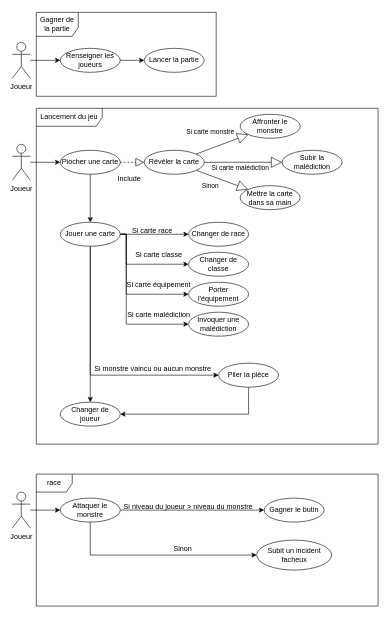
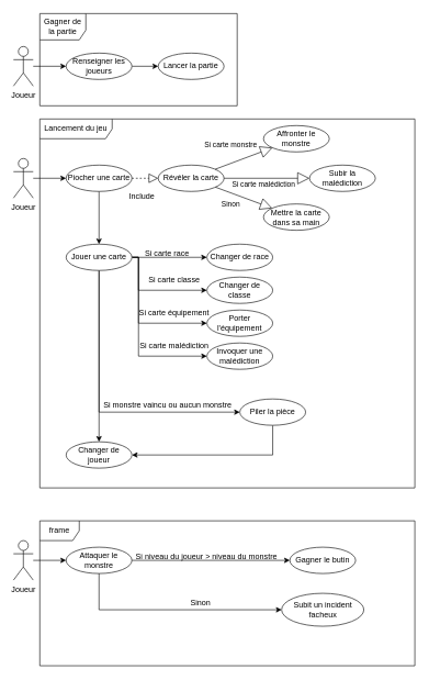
  <mxCell id="0" />
  <mxCell id="1" parent="0" />
  <mxCell id="2" value="" style="edgeStyle=orthogonalEdgeStyle;rounded=0;orthogonalLoop=1;jettySize=auto;html=1;" edge="1" parent="1" source="3" target="5"><mxGeometry relative="1" as="geometry" /></mxCell>
  <mxCell id="3" value="Joueur" style="shape=umlActor;verticalLabelPosition=bottom;verticalAlign=top;html=1;" vertex="1" parent="1"><mxGeometry x="20" y="70" width="30" height="60" as="geometry" /></mxCell>
  <mxCell id="4" value="" style="edgeStyle=orthogonalEdgeStyle;rounded=0;orthogonalLoop=1;jettySize=auto;html=1;" edge="1" parent="1" source="5" target="6"><mxGeometry relative="1" as="geometry" /></mxCell>
  <mxCell id="5" value="Renseigner les joueurs" style="ellipse;whiteSpace=wrap;html=1;" vertex="1" parent="1"><mxGeometry x="100" y="80" width="100" height="40" as="geometry" /></mxCell>
  <mxCell id="6" value="Lancer la partie" style="ellipse;whiteSpace=wrap;html=1;" vertex="1" parent="1"><mxGeometry x="240" y="80" width="100" height="40" as="geometry" /></mxCell>
  <mxCell id="7" value="Gagner de la partie" style="shape=umlFrame;whiteSpace=wrap;html=1;pointerEvents=0;width=70;height=40;" vertex="1" parent="1"><mxGeometry x="60" width="300" height="140" as="geometry" y="20" /></mxCell>
  <mxCell id="8" value="" style="edgeStyle=orthogonalEdgeStyle;rounded=0;orthogonalLoop=1;jettySize=auto;html=1;" edge="1" parent="1" source="9" target="11"><mxGeometry relative="1" as="geometry" /></mxCell>
  <mxCell id="9" value="Joueur" style="shape=umlActor;verticalLabelPosition=bottom;verticalAlign=top;html=1;" vertex="1" parent="1"><mxGeometry x="20" y="240" width="30" height="60" as="geometry" /></mxCell>
  <mxCell id="10" value="" style="edgeStyle=orthogonalEdgeStyle;rounded=0;orthogonalLoop=1;jettySize=auto;html=1;" edge="1" parent="1" source="11" target="27"><mxGeometry relative="1" as="geometry" /></mxCell>
  <mxCell id="11" value="Piocher une carte" style="ellipse;whiteSpace=wrap;html=1;" vertex="1" parent="1"><mxGeometry x="100" y="250" width="100" height="40" as="geometry" /></mxCell>
  <mxCell id="12" value="Révéler la carte" style="ellipse;whiteSpace=wrap;html=1;" vertex="1" parent="1"><mxGeometry x="240" y="250" width="100" height="40" as="geometry" /></mxCell>
  <mxCell id="13" value="Mettre la carte dans sa main" style="ellipse;whiteSpace=wrap;html=1;" vertex="1" parent="1"><mxGeometry x="400" y="309" width="100" height="40" as="geometry" /></mxCell>
  <mxCell id="14" value="Affronter le monstre" style="ellipse;whiteSpace=wrap;html=1;" vertex="1" parent="1"><mxGeometry x="400" y="190" width="100" height="40" as="geometry" /></mxCell>
  <mxCell id="15" value="Subir la malédiction" style="ellipse;whiteSpace=wrap;html=1;" vertex="1" parent="1"><mxGeometry x="470" y="250" width="100" height="40" as="geometry" /></mxCell>
  <mxCell id="16" value="" style="endArrow=block;dashed=1;endFill=0;endSize=12;html=1;rounded=0;" edge="1" parent="1" source="11" target="12"><mxGeometry width="160" relative="1" as="geometry"><mxPoint x="280" y="260" as="sourcePoint" /><mxPoint x="440" y="260" as="targetPoint" /></mxGeometry></mxCell>
  <mxCell id="17" value="Si carte monstre" style="endArrow=block;endSize=16;endFill=0;html=1;rounded=0;" edge="1" parent="1" source="12" target="14"><mxGeometry x="-0.253" y="26" width="160" relative="1" as="geometry"><mxPoint x="280" y="260" as="sourcePoint" /><mxPoint x="440" y="260" as="targetPoint" /><mxPoint as="offset" /></mxGeometry></mxCell>
  <mxCell id="18" value="Si carte malédiction" style="endArrow=block;endSize=16;endFill=0;html=1;rounded=0;" edge="1" parent="1" source="12" target="15"><mxGeometry x="-0.077" y="-10" width="160" relative="1" as="geometry"><mxPoint x="290" y="260" as="sourcePoint" /><mxPoint x="440" y="260" as="targetPoint" /><mxPoint as="offset" /></mxGeometry></mxCell>
  <mxCell id="19" value="Sinon" style="endArrow=block;endSize=16;endFill=0;html=1;rounded=0;" edge="1" parent="1" source="12" target="13"><mxGeometry x="-0.329" y="-17" width="160" relative="1" as="geometry"><mxPoint x="280" y="260" as="sourcePoint" /><mxPoint x="440" y="260" as="targetPoint" /><mxPoint as="offset" /></mxGeometry></mxCell>
  <mxCell id="20" value="Include" style="text;strokeColor=none;fillColor=none;align=left;verticalAlign=top;spacingLeft=4;spacingRight=4;overflow=hidden;rotatable=0;points=[[0,0.5],[1,0.5]];portConstraint=eastwest;whiteSpace=wrap;html=1;" vertex="1" parent="1"><mxGeometry x="190" y="283" width="100" height="26" as="geometry" /></mxCell>
  <mxCell id="21" style="edgeStyle=orthogonalEdgeStyle;rounded=0;orthogonalLoop=1;jettySize=auto;html=1;entryX=0;entryY=0.5;entryDx=0;entryDy=0;" edge="1" parent="1" source="27" target="29"><mxGeometry relative="1" as="geometry"><Array as="points"><mxPoint x="210" y="390" /><mxPoint x="210" y="440" /></Array></mxGeometry></mxCell>
  <mxCell id="22" style="edgeStyle=orthogonalEdgeStyle;rounded=0;orthogonalLoop=1;jettySize=auto;html=1;entryX=0;entryY=0.5;entryDx=0;entryDy=0;" edge="1" parent="1" source="27" target="30"><mxGeometry relative="1" as="geometry"><Array as="points"><mxPoint x="210" y="390" /><mxPoint x="210" y="490" /></Array></mxGeometry></mxCell>
  <mxCell id="23" style="edgeStyle=orthogonalEdgeStyle;rounded=0;orthogonalLoop=1;jettySize=auto;html=1;" edge="1" parent="1" source="27" target="28"><mxGeometry relative="1" as="geometry" /></mxCell>
  <mxCell id="24" style="edgeStyle=orthogonalEdgeStyle;rounded=0;orthogonalLoop=1;jettySize=auto;html=1;entryX=0;entryY=0.5;entryDx=0;entryDy=0;" edge="1" parent="1" source="27" target="31"><mxGeometry relative="1" as="geometry"><Array as="points"><mxPoint x="210" y="390" /><mxPoint x="210" y="540" /></Array></mxGeometry></mxCell>
  <mxCell id="25" value="" style="edgeStyle=orthogonalEdgeStyle;rounded=0;orthogonalLoop=1;jettySize=auto;html=1;entryX=0;entryY=0.5;entryDx=0;entryDy=0;" edge="1" parent="1" source="27" target="37"><mxGeometry relative="1" as="geometry"><Array as="points"><mxPoint x="150" y="625" /></Array></mxGeometry></mxCell>
  <mxCell id="26" style="edgeStyle=orthogonalEdgeStyle;rounded=0;orthogonalLoop=1;jettySize=auto;html=1;" edge="1" parent="1" source="27" target="39"><mxGeometry relative="1" as="geometry" /></mxCell>
  <mxCell id="27" value="Jouer une carte" style="ellipse;whiteSpace=wrap;html=1;" vertex="1" parent="1"><mxGeometry x="100" y="370" width="100" height="40" as="geometry" /></mxCell>
  <mxCell id="28" value="Changer de race" style="ellipse;whiteSpace=wrap;html=1;" vertex="1" parent="1"><mxGeometry x="314" y="370" width="100" height="40" as="geometry" /></mxCell>
  <mxCell id="29" value="Changer de classe" style="ellipse;whiteSpace=wrap;html=1;" vertex="1" parent="1"><mxGeometry x="314" y="420" width="100" height="40" as="geometry" /></mxCell>
  <mxCell id="30" value="Porter l'équipement" style="ellipse;whiteSpace=wrap;html=1;" vertex="1" parent="1"><mxGeometry x="314" y="470" width="100" height="40" as="geometry" /></mxCell>
  <mxCell id="31" value="&lt;div&gt;Invoquer une malédiction&lt;br&gt;&lt;/div&gt;" style="ellipse;whiteSpace=wrap;html=1;" vertex="1" parent="1"><mxGeometry x="314" y="520" width="100" height="40" as="geometry" /></mxCell>
  <mxCell id="32" value="Si carte race" style="text;strokeColor=none;fillColor=none;align=left;verticalAlign=top;spacingLeft=4;spacingRight=4;overflow=hidden;rotatable=0;points=[[0,0.5],[1,0.5]];portConstraint=eastwest;whiteSpace=wrap;html=1;" vertex="1" parent="1"><mxGeometry x="214" y="370" width="100" height="26" as="geometry" /></mxCell>
  <mxCell id="33" value="Si carte classe" style="text;html=1;align=center;verticalAlign=middle;resizable=0;points=[];autosize=1;strokeColor=none;fillColor=none;" vertex="1" parent="1"><mxGeometry x="214" y="410" width="100" height="30" as="geometry" /></mxCell>
  <mxCell id="34" value="Si carte équipement" style="text;html=1;align=center;verticalAlign=middle;resizable=0;points=[];autosize=1;strokeColor=none;fillColor=none;" vertex="1" parent="1"><mxGeometry x="199" y="460" width="130" height="30" as="geometry" /></mxCell>
  <mxCell id="35" value="Si carte malédiction" style="text;html=1;align=center;verticalAlign=middle;resizable=0;points=[];autosize=1;strokeColor=none;fillColor=none;" vertex="1" parent="1"><mxGeometry x="199" y="510" width="130" height="30" as="geometry" /></mxCell>
  <mxCell id="36" value="" style="edgeStyle=orthogonalEdgeStyle;rounded=0;orthogonalLoop=1;jettySize=auto;html=1;entryX=1;entryY=0.5;entryDx=0;entryDy=0;" edge="1" parent="1" source="37" target="39"><mxGeometry relative="1" as="geometry"><Array as="points"><mxPoint x="414" y="690" /></Array></mxGeometry></mxCell>
  <mxCell id="37" value="Piler la pièce" style="ellipse;whiteSpace=wrap;html=1;" vertex="1" parent="1"><mxGeometry x="364" y="605" width="100" height="40" as="geometry" /></mxCell>
  <mxCell id="38" value="Si monstre vaincu ou aucun monstre" style="text;html=1;align=center;verticalAlign=middle;resizable=0;points=[];autosize=1;strokeColor=none;fillColor=none;rotation=0;" vertex="1" parent="1"><mxGeometry x="144" y="600" width="220" height="30" as="geometry" /></mxCell>
  <mxCell id="39" value="Changer de joueur" style="ellipse;whiteSpace=wrap;html=1;" vertex="1" parent="1"><mxGeometry x="100" y="670" width="100" height="40" as="geometry" /></mxCell>
  <mxCell id="40" value="Lancement du jeu" style="shape=umlFrame;whiteSpace=wrap;html=1;pointerEvents=0;width=110;height=30;" vertex="1" parent="1"><mxGeometry x="60" y="180" width="570" height="560" as="geometry" /></mxCell>
  <mxCell id="41" value="" style="edgeStyle=orthogonalEdgeStyle;rounded=0;orthogonalLoop=1;jettySize=auto;html=1;entryX=0;entryY=0.5;entryDx=0;entryDy=0;" edge="1" parent="1" source="42" target="45"><mxGeometry relative="1" as="geometry" /></mxCell>
  <mxCell id="42" value="Joueur" style="shape=umlActor;verticalLabelPosition=bottom;verticalAlign=top;html=1;" vertex="1" parent="1"><mxGeometry x="20" y="820" width="30" height="60" as="geometry" /></mxCell>
  <mxCell id="43" value="" style="edgeStyle=orthogonalEdgeStyle;rounded=0;orthogonalLoop=1;jettySize=auto;html=1;" edge="1" parent="1" source="45" target="46"><mxGeometry relative="1" as="geometry" /></mxCell>
  <mxCell id="44" value="" style="edgeStyle=orthogonalEdgeStyle;rounded=0;orthogonalLoop=1;jettySize=auto;html=1;entryX=0;entryY=0.5;entryDx=0;entryDy=0;" edge="1" parent="1" source="45" target="47"><mxGeometry relative="1" as="geometry"><Array as="points"><mxPoint x="150" y="925" /></Array></mxGeometry></mxCell>
  <mxCell id="45" value="Attaquer le monstre" style="ellipse;whiteSpace=wrap;html=1;" vertex="1" parent="1"><mxGeometry x="100" y="830" width="100" height="40" as="geometry" /></mxCell>
  <mxCell id="46" value="Gagner le butin" style="ellipse;whiteSpace=wrap;html=1;" vertex="1" parent="1"><mxGeometry x="440" y="830" width="100" height="40" as="geometry" /></mxCell>
  <mxCell id="47" value="Subit un incident facheux" style="ellipse;whiteSpace=wrap;html=1;" vertex="1" parent="1"><mxGeometry x="427.5" y="900" width="125" height="50" as="geometry" /></mxCell>
  <mxCell id="48" value="Si niveau du joueur &amp;gt; niveau du monstre" style="text;strokeColor=none;fillColor=none;align=left;verticalAlign=top;spacingLeft=4;spacingRight=4;overflow=hidden;rotatable=0;points=[[0,0.5],[1,0.5]];portConstraint=eastwest;whiteSpace=wrap;html=1;" vertex="1" parent="1"><mxGeometry x="200" y="830" width="236" height="36" as="geometry" /></mxCell>
  <mxCell id="49" value="Sinon" style="text;html=1;align=center;verticalAlign=middle;resizable=0;points=[];autosize=1;strokeColor=none;fillColor=none;" vertex="1" parent="1"><mxGeometry x="279" y="900" width="50" height="30" as="geometry" /></mxCell>
- <mxCell id="50" value="race" style="shape=umlFrame;whiteSpace=wrap;html=1;pointerEvents=0;" vertex="1" parent="1"><mxGeometry x="60" y="790" width="570" height="220" as="geometry" /></mxCell>
+ <mxCell id="50" value="frame" style="shape=umlFrame;whiteSpace=wrap;html=1;pointerEvents=0;" vertex="1" parent="1"><mxGeometry x="60" y="790" width="570" height="220" as="geometry" /></mxCell>
